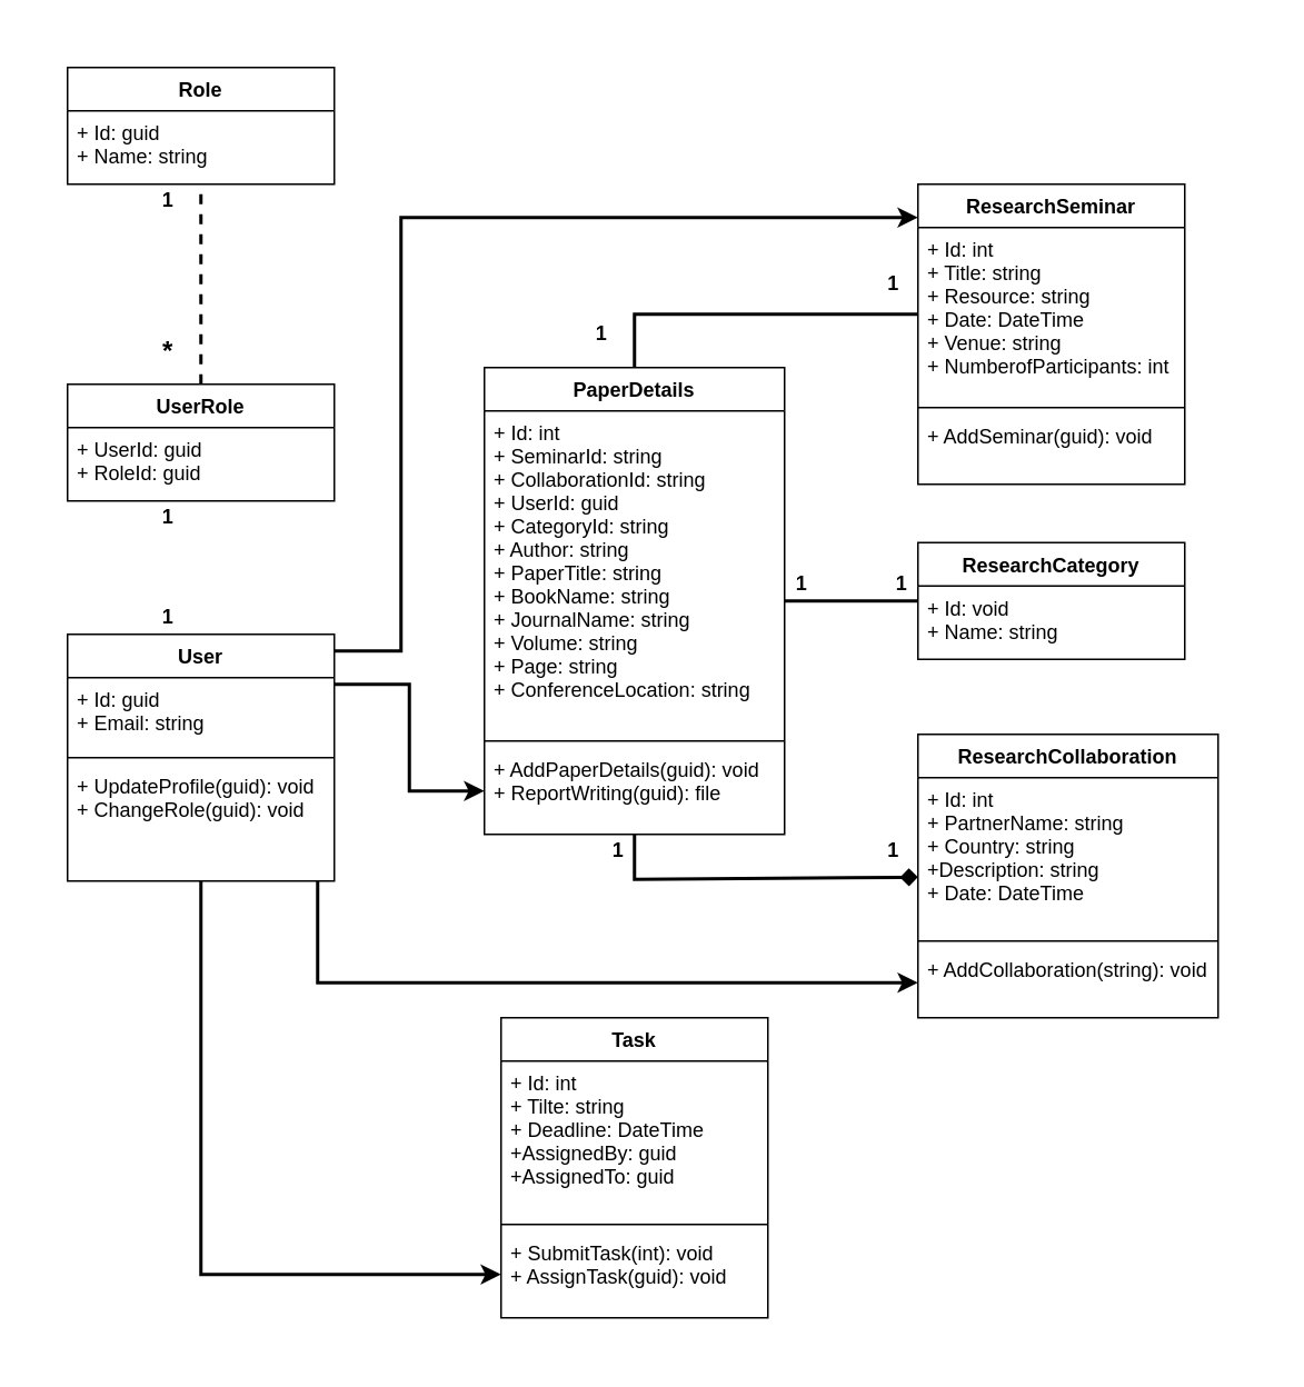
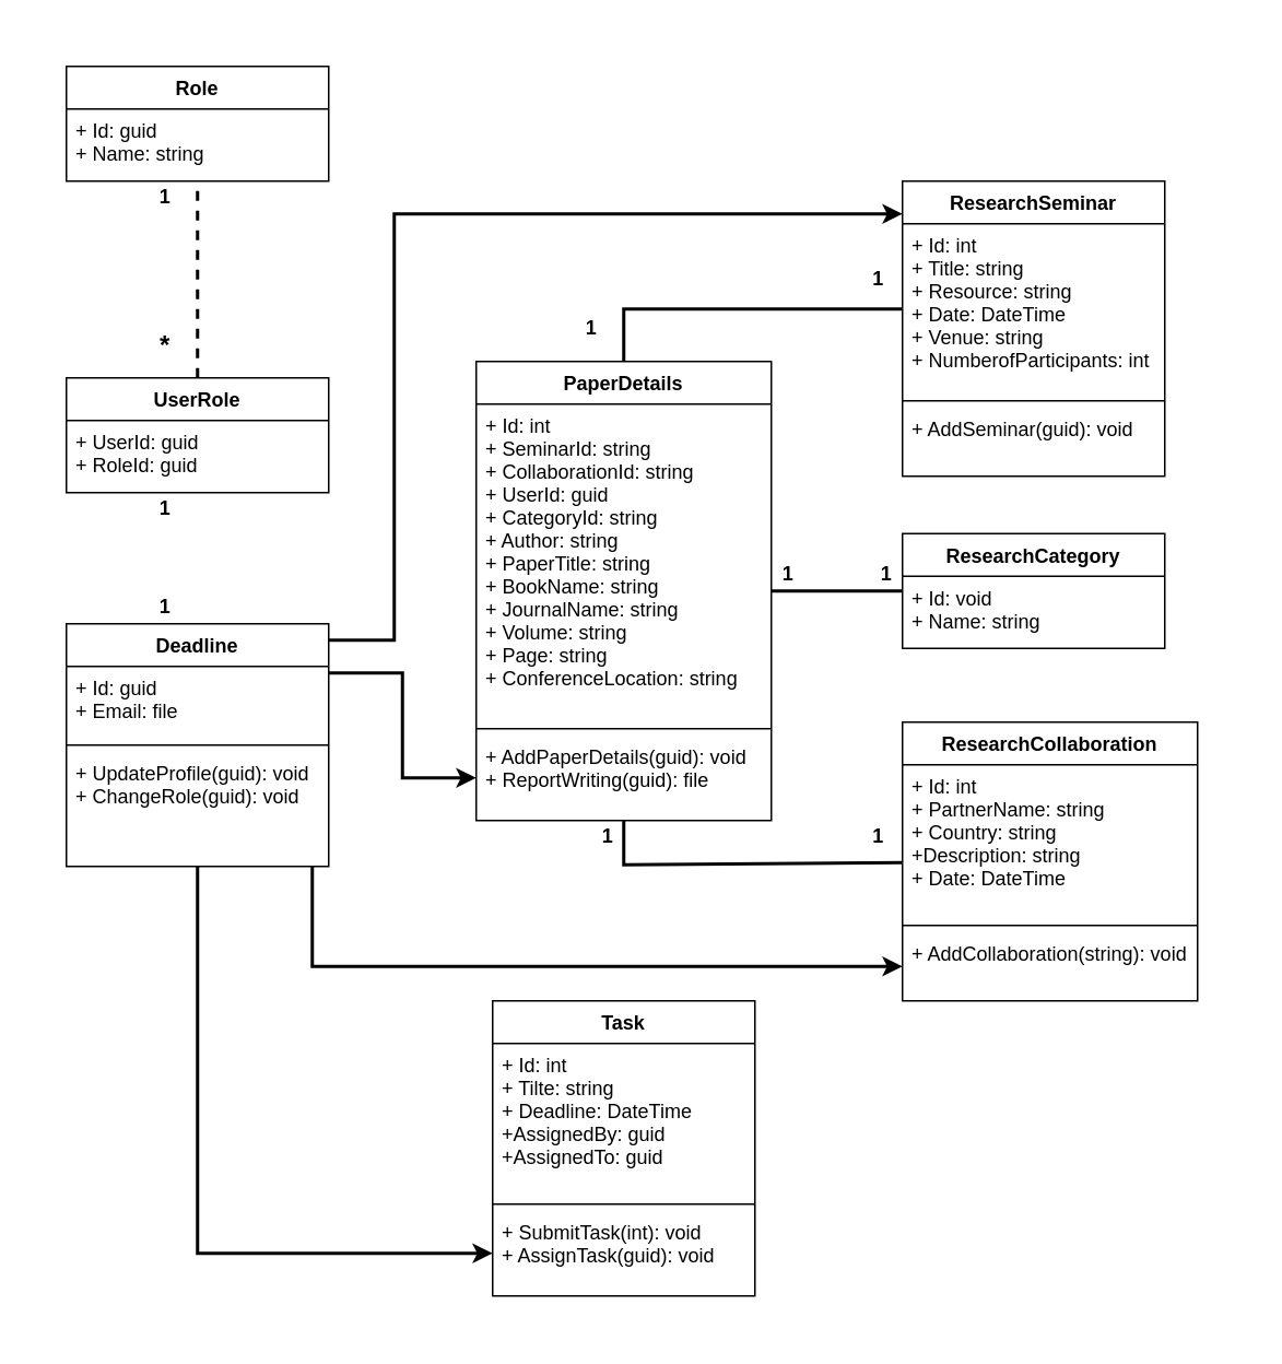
  <mxCell id="0" />
  <mxCell id="1" parent="0" />
  <mxCell id="2" value="" style="rounded=0;whiteSpace=wrap;html=1;strokeColor=none;" parent="1" vertex="1"><mxGeometry x="20" y="20" width="740" height="790" as="geometry" /></mxCell>
  <mxCell id="3" style="edgeStyle=orthogonalEdgeStyle;rounded=0;orthogonalLoop=1;jettySize=auto;html=1;strokeWidth=2;" parent="1" source="4" target="20" edge="1"><mxGeometry relative="1" as="geometry"><mxPoint x="380" y="50" as="targetPoint" /><Array as="points"><mxPoint x="240" y="390" /><mxPoint x="240" y="130" /></Array></mxGeometry></mxCell>
- <mxCell id="4" value="User" style="swimlane;fontStyle=1;align=center;verticalAlign=top;childLayout=stackLayout;horizontal=1;startSize=26;horizontalStack=0;resizeParent=1;resizeParentMax=0;resizeLast=0;collapsible=1;marginBottom=0;" parent="1" vertex="1"><mxGeometry x="40" y="380" width="160" height="148" as="geometry" /></mxCell>
- <mxCell id="5" value="+ Id: guid&#10;+ Email: string" style="text;strokeColor=none;fillColor=none;align=left;verticalAlign=top;spacingLeft=4;spacingRight=4;overflow=hidden;rotatable=0;points=[[0,0.5],[1,0.5]];portConstraint=eastwest;" parent="4" vertex="1"><mxGeometry y="26" width="160" height="44" as="geometry" /></mxCell>
+ <mxCell id="4" value="Deadline" style="swimlane;fontStyle=1;align=center;verticalAlign=top;childLayout=stackLayout;horizontal=1;startSize=26;horizontalStack=0;resizeParent=1;resizeParentMax=0;resizeLast=0;collapsible=1;marginBottom=0;" parent="1" vertex="1"><mxGeometry x="40" y="380" width="160" height="148" as="geometry" /></mxCell>
+ <mxCell id="5" value="+ Id: guid&#10;+ Email: file" style="text;strokeColor=none;fillColor=none;align=left;verticalAlign=top;spacingLeft=4;spacingRight=4;overflow=hidden;rotatable=0;points=[[0,0.5],[1,0.5]];portConstraint=eastwest;" parent="4" vertex="1"><mxGeometry y="26" width="160" height="44" as="geometry" /></mxCell>
  <mxCell id="6" value="" style="line;strokeWidth=1;fillColor=none;align=left;verticalAlign=middle;spacingTop=-1;spacingLeft=3;spacingRight=3;rotatable=0;labelPosition=right;points=[];portConstraint=eastwest;" parent="4" vertex="1"><mxGeometry y="70" width="160" height="8" as="geometry" /></mxCell>
  <mxCell id="7" value="+ UpdateProfile(guid): void&#10;+ ChangeRole(guid): void" style="text;strokeColor=none;fillColor=none;align=left;verticalAlign=top;spacingLeft=4;spacingRight=4;overflow=hidden;rotatable=0;points=[[0,0.5],[1,0.5]];portConstraint=eastwest;" parent="4" vertex="1"><mxGeometry y="78" width="160" height="70" as="geometry" /></mxCell>
  <mxCell id="8" value="Task" style="swimlane;fontStyle=1;align=center;verticalAlign=top;childLayout=stackLayout;horizontal=1;startSize=26;horizontalStack=0;resizeParent=1;resizeParentMax=0;resizeLast=0;collapsible=1;marginBottom=0;" parent="1" vertex="1"><mxGeometry x="300" y="610" width="160" height="180" as="geometry" /></mxCell>
  <mxCell id="9" value="+ Id: int&#10;+ Tilte: string&#10;+ Deadline: DateTime&#10;+AssignedBy: guid&#10;+AssignedTo: guid&#10;" style="text;strokeColor=none;fillColor=none;align=left;verticalAlign=top;spacingLeft=4;spacingRight=4;overflow=hidden;rotatable=0;points=[[0,0.5],[1,0.5]];portConstraint=eastwest;" parent="8" vertex="1"><mxGeometry y="26" width="160" height="94" as="geometry" /></mxCell>
  <mxCell id="10" value="" style="line;strokeWidth=1;fillColor=none;align=left;verticalAlign=middle;spacingTop=-1;spacingLeft=3;spacingRight=3;rotatable=0;labelPosition=right;points=[];portConstraint=eastwest;" parent="8" vertex="1"><mxGeometry y="120" width="160" height="8" as="geometry" /></mxCell>
  <mxCell id="11" value="+ SubmitTask(int): void&#10;+ AssignTask(guid): void" style="text;strokeColor=none;fillColor=none;align=left;verticalAlign=top;spacingLeft=4;spacingRight=4;overflow=hidden;rotatable=0;points=[[0,0.5],[1,0.5]];portConstraint=eastwest;" parent="8" vertex="1"><mxGeometry y="128" width="160" height="52" as="geometry" /></mxCell>
  <mxCell id="12" value="PaperDetails" style="swimlane;fontStyle=1;align=center;verticalAlign=top;childLayout=stackLayout;horizontal=1;startSize=26;horizontalStack=0;resizeParent=1;resizeParentMax=0;resizeLast=0;collapsible=1;marginBottom=0;" parent="1" vertex="1"><mxGeometry x="290" y="220" width="180" height="280" as="geometry" /></mxCell>
  <mxCell id="13" value="+ Id: int&#10;+ SeminarId: string&#10;+ CollaborationId: string&#10;+ UserId: guid&#10;+ CategoryId: string&#10;+ Author: string&#10;+ PaperTitle: string&#10;+ BookName: string&#10;+ JournalName: string&#10;+ Volume: string&#10;+ Page: string&#10;+ ConferenceLocation: string" style="text;strokeColor=none;fillColor=none;align=left;verticalAlign=top;spacingLeft=4;spacingRight=4;overflow=hidden;rotatable=0;points=[[0,0.5],[1,0.5]];portConstraint=eastwest;" parent="12" vertex="1"><mxGeometry y="26" width="180" height="194" as="geometry" /></mxCell>
  <mxCell id="14" value="" style="line;strokeWidth=1;fillColor=none;align=left;verticalAlign=middle;spacingTop=-1;spacingLeft=3;spacingRight=3;rotatable=0;labelPosition=right;points=[];portConstraint=eastwest;" parent="12" vertex="1"><mxGeometry y="220" width="180" height="8" as="geometry" /></mxCell>
  <mxCell id="15" value="+ AddPaperDetails(guid): void&#10;+ ReportWriting(guid): file&#10;" style="text;strokeColor=none;fillColor=none;align=left;verticalAlign=top;spacingLeft=4;spacingRight=4;overflow=hidden;rotatable=0;points=[[0,0.5],[1,0.5]];portConstraint=eastwest;" parent="12" vertex="1"><mxGeometry y="228" width="180" height="52" as="geometry" /></mxCell>
  <mxCell id="16" value="ResearchCollaboration" style="swimlane;fontStyle=1;align=center;verticalAlign=top;childLayout=stackLayout;horizontal=1;startSize=26;horizontalStack=0;resizeParent=1;resizeParentMax=0;resizeLast=0;collapsible=1;marginBottom=0;" parent="1" vertex="1"><mxGeometry x="550" y="440" width="180" height="170" as="geometry" /></mxCell>
  <mxCell id="17" value="+ Id: int&#10;+ PartnerName: string&#10;+ Country: string&#10;+Description: string&#10;+ Date: DateTime" style="text;strokeColor=none;fillColor=none;align=left;verticalAlign=top;spacingLeft=4;spacingRight=4;overflow=hidden;rotatable=0;points=[[0,0.5],[1,0.5]];portConstraint=eastwest;" parent="16" vertex="1"><mxGeometry y="26" width="180" height="94" as="geometry" /></mxCell>
  <mxCell id="18" value="" style="line;strokeWidth=1;fillColor=none;align=left;verticalAlign=middle;spacingTop=-1;spacingLeft=3;spacingRight=3;rotatable=0;labelPosition=right;points=[];portConstraint=eastwest;" parent="16" vertex="1"><mxGeometry y="120" width="180" height="8" as="geometry" /></mxCell>
  <mxCell id="19" value="+ AddCollaboration(string): void" style="text;strokeColor=none;fillColor=none;align=left;verticalAlign=top;spacingLeft=4;spacingRight=4;overflow=hidden;rotatable=0;points=[[0,0.5],[1,0.5]];portConstraint=eastwest;" parent="16" vertex="1"><mxGeometry y="128" width="180" height="42" as="geometry" /></mxCell>
  <mxCell id="20" value="ResearchSeminar" style="swimlane;fontStyle=1;align=center;verticalAlign=top;childLayout=stackLayout;horizontal=1;startSize=26;horizontalStack=0;resizeParent=1;resizeParentMax=0;resizeLast=0;collapsible=1;marginBottom=0;" parent="1" vertex="1"><mxGeometry x="550" y="110" width="160" height="180" as="geometry" /></mxCell>
  <mxCell id="21" value="+ Id: int&#10;+ Title: string&#10;+ Resource: string&#10;+ Date: DateTime&#10;+ Venue: string&#10;+ NumberofParticipants: int" style="text;strokeColor=none;fillColor=none;align=left;verticalAlign=top;spacingLeft=4;spacingRight=4;overflow=hidden;rotatable=0;points=[[0,0.5],[1,0.5]];portConstraint=eastwest;" parent="20" vertex="1"><mxGeometry y="26" width="160" height="104" as="geometry" /></mxCell>
  <mxCell id="22" value="" style="line;strokeWidth=1;fillColor=none;align=left;verticalAlign=middle;spacingTop=-1;spacingLeft=3;spacingRight=3;rotatable=0;labelPosition=right;points=[];portConstraint=eastwest;" parent="20" vertex="1"><mxGeometry y="130" width="160" height="8" as="geometry" /></mxCell>
  <mxCell id="23" value="+ AddSeminar(guid): void" style="text;strokeColor=none;fillColor=none;align=left;verticalAlign=top;spacingLeft=4;spacingRight=4;overflow=hidden;rotatable=0;points=[[0,0.5],[1,0.5]];portConstraint=eastwest;" parent="20" vertex="1"><mxGeometry y="138" width="160" height="42" as="geometry" /></mxCell>
  <mxCell id="24" value="ResearchCategory" style="swimlane;fontStyle=1;align=center;verticalAlign=top;childLayout=stackLayout;horizontal=1;startSize=26;horizontalStack=0;resizeParent=1;resizeParentMax=0;resizeLast=0;collapsible=1;marginBottom=0;" parent="1" vertex="1"><mxGeometry x="550" y="325" width="160" height="70" as="geometry" /></mxCell>
  <mxCell id="25" value="+ Id: void&#10;+ Name: string" style="text;strokeColor=none;fillColor=none;align=left;verticalAlign=top;spacingLeft=4;spacingRight=4;overflow=hidden;rotatable=0;points=[[0,0.5],[1,0.5]];portConstraint=eastwest;" parent="24" vertex="1"><mxGeometry y="26" width="160" height="44" as="geometry" /></mxCell>
  <mxCell id="26" value="Role" style="swimlane;fontStyle=1;align=center;verticalAlign=top;childLayout=stackLayout;horizontal=1;startSize=26;horizontalStack=0;resizeParent=1;resizeParentMax=0;resizeLast=0;collapsible=1;marginBottom=0;" parent="1" vertex="1"><mxGeometry x="40" y="40" width="160" height="70" as="geometry" /></mxCell>
  <mxCell id="27" value="+ Id: guid&#10;+ Name: string" style="text;strokeColor=none;fillColor=none;align=left;verticalAlign=top;spacingLeft=4;spacingRight=4;overflow=hidden;rotatable=0;points=[[0,0.5],[1,0.5]];portConstraint=eastwest;" parent="26" vertex="1"><mxGeometry y="26" width="160" height="44" as="geometry" /></mxCell>
  <mxCell id="28" value="UserRole" style="swimlane;fontStyle=1;align=center;verticalAlign=top;childLayout=stackLayout;horizontal=1;startSize=26;horizontalStack=0;resizeParent=1;resizeParentMax=0;resizeLast=0;collapsible=1;marginBottom=0;" parent="1" vertex="1"><mxGeometry x="40" y="230" width="160" height="70" as="geometry" /></mxCell>
  <mxCell id="29" value="+ UserId: guid&#10;+ RoleId: guid&#10;" style="text;strokeColor=none;fillColor=none;align=left;verticalAlign=top;spacingLeft=4;spacingRight=4;overflow=hidden;rotatable=0;points=[[0,0.5],[1,0.5]];portConstraint=eastwest;" parent="28" vertex="1"><mxGeometry y="26" width="160" height="44" as="geometry" /></mxCell>
  <mxCell id="30" value="" style="endArrow=none;html=1;strokeWidth=2;dashed=1;" parent="1" source="28" target="27" edge="1"><mxGeometry width="50" height="50" relative="1" as="geometry"><mxPoint x="-70" y="200" as="sourcePoint" /><mxPoint x="-20" y="150" as="targetPoint" /></mxGeometry></mxCell>
  <mxCell id="31" value="&lt;b&gt;1&lt;/b&gt;" style="text;html=1;align=center;verticalAlign=middle;resizable=0;points=[];autosize=1;" parent="1" vertex="1"><mxGeometry x="90" y="110" width="20" height="20" as="geometry" /></mxCell>
  <mxCell id="32" value="&lt;b&gt;&lt;font style=&quot;font-size: 16px&quot;&gt;*&lt;/font&gt;&lt;/b&gt;" style="text;html=1;align=center;verticalAlign=middle;resizable=0;points=[];autosize=1;" parent="1" vertex="1"><mxGeometry x="90" y="200" width="20" height="20" as="geometry" /></mxCell>
  <mxCell id="33" value="&lt;b&gt;1&lt;/b&gt;" style="text;html=1;align=center;verticalAlign=middle;resizable=0;points=[];autosize=1;" parent="1" vertex="1"><mxGeometry x="90" y="300" width="20" height="20" as="geometry" /></mxCell>
  <mxCell id="34" value="&lt;b&gt;1&lt;/b&gt;" style="text;html=1;align=center;verticalAlign=middle;resizable=0;points=[];autosize=1;" parent="1" vertex="1"><mxGeometry x="90" y="360" width="20" height="20" as="geometry" /></mxCell>
  <mxCell id="35" style="edgeStyle=orthogonalEdgeStyle;rounded=0;orthogonalLoop=1;jettySize=auto;html=1;strokeWidth=2;" parent="1" source="7" target="11" edge="1"><mxGeometry relative="1" as="geometry"><Array as="points"><mxPoint y="764" x="120" /></Array></mxGeometry></mxCell>
  <mxCell id="36" style="edgeStyle=orthogonalEdgeStyle;rounded=0;orthogonalLoop=1;jettySize=auto;html=1;strokeWidth=2;" parent="1" source="5" target="15" edge="1"><mxGeometry relative="1" as="geometry"><mxPoint x="260" y="440" as="targetPoint" /><Array as="points"><mxPoint x="245" y="410" /><mxPoint x="245" y="474" /></Array></mxGeometry></mxCell>
  <mxCell id="37" value="" style="endArrow=none;html=1;strokeWidth=2;rounded=0;" parent="1" source="12" target="21" edge="1"><mxGeometry width="50" height="50" relative="1" as="geometry"><mxPoint x="460" y="170" as="sourcePoint" /><mxPoint x="510" y="120" as="targetPoint" /><Array as="points"><mxPoint x="380" y="188" /></Array></mxGeometry></mxCell>
  <mxCell id="38" value="&lt;b&gt;1&lt;/b&gt;" style="text;html=1;align=center;verticalAlign=middle;resizable=0;points=[];autosize=1;" parent="1" vertex="1"><mxGeometry x="350" y="190" width="20" height="20" as="geometry" /></mxCell>
  <mxCell id="39" value="&lt;b&gt;1&lt;/b&gt;" style="text;html=1;align=center;verticalAlign=middle;resizable=0;points=[];autosize=1;" parent="1" vertex="1"><mxGeometry x="525" y="160" width="20" height="20" as="geometry" /></mxCell>
  <mxCell id="40" value="" style="endArrow=none;html=1;strokeWidth=2;" parent="1" source="12" target="24" edge="1"><mxGeometry width="50" height="50" relative="1" as="geometry"><mxPoint x="500" y="390" as="sourcePoint" /><mxPoint x="550" y="340" as="targetPoint" /></mxGeometry></mxCell>
  <mxCell id="41" value="&lt;b&gt;1&lt;/b&gt;" style="text;html=1;align=center;verticalAlign=middle;resizable=0;points=[];autosize=1;" parent="1" vertex="1"><mxGeometry x="530" y="340" width="20" height="20" as="geometry" /></mxCell>
  <mxCell id="42" value="&lt;b&gt;1&lt;/b&gt;" style="text;html=1;align=center;verticalAlign=middle;resizable=0;points=[];autosize=1;" parent="1" vertex="1"><mxGeometry x="470" y="340" width="20" height="20" as="geometry" /></mxCell>
- <mxCell id="43" value="" style="endArrow=diamond;html=1;strokeWidth=2;rounded=0;" parent="1" source="12" target="16" edge="1"><mxGeometry width="50" height="50" relative="1" as="geometry"><mxPoint x="460" y="580" as="sourcePoint" /><mxPoint x="510" y="530" as="targetPoint" /><Array as="points"><mxPoint x="380" y="527" /></Array></mxGeometry></mxCell>
+ <mxCell id="43" value="" style="endArrow=none;html=1;strokeWidth=2;rounded=0;" parent="1" source="12" target="16" edge="1"><mxGeometry width="50" height="50" relative="1" as="geometry"><mxPoint x="460" y="580" as="sourcePoint" /><mxPoint x="510" y="530" as="targetPoint" /><Array as="points"><mxPoint x="380" y="527" /></Array></mxGeometry></mxCell>
  <mxCell id="44" value="&lt;b&gt;1&lt;/b&gt;" style="text;html=1;align=center;verticalAlign=middle;resizable=0;points=[];autosize=1;" parent="1" vertex="1"><mxGeometry x="525" y="500" width="20" height="20" as="geometry" /></mxCell>
  <mxCell id="45" value="&lt;b&gt;1&lt;/b&gt;" style="text;html=1;align=center;verticalAlign=middle;resizable=0;points=[];autosize=1;" parent="1" vertex="1"><mxGeometry x="360" y="500" width="20" height="20" as="geometry" /></mxCell>
  <mxCell id="46" style="edgeStyle=orthogonalEdgeStyle;rounded=0;orthogonalLoop=1;jettySize=auto;html=1;strokeWidth=2;" parent="1" source="7" target="19" edge="1"><mxGeometry relative="1" as="geometry"><Array as="points"><mxPoint x="190" y="589" /></Array></mxGeometry></mxCell>
